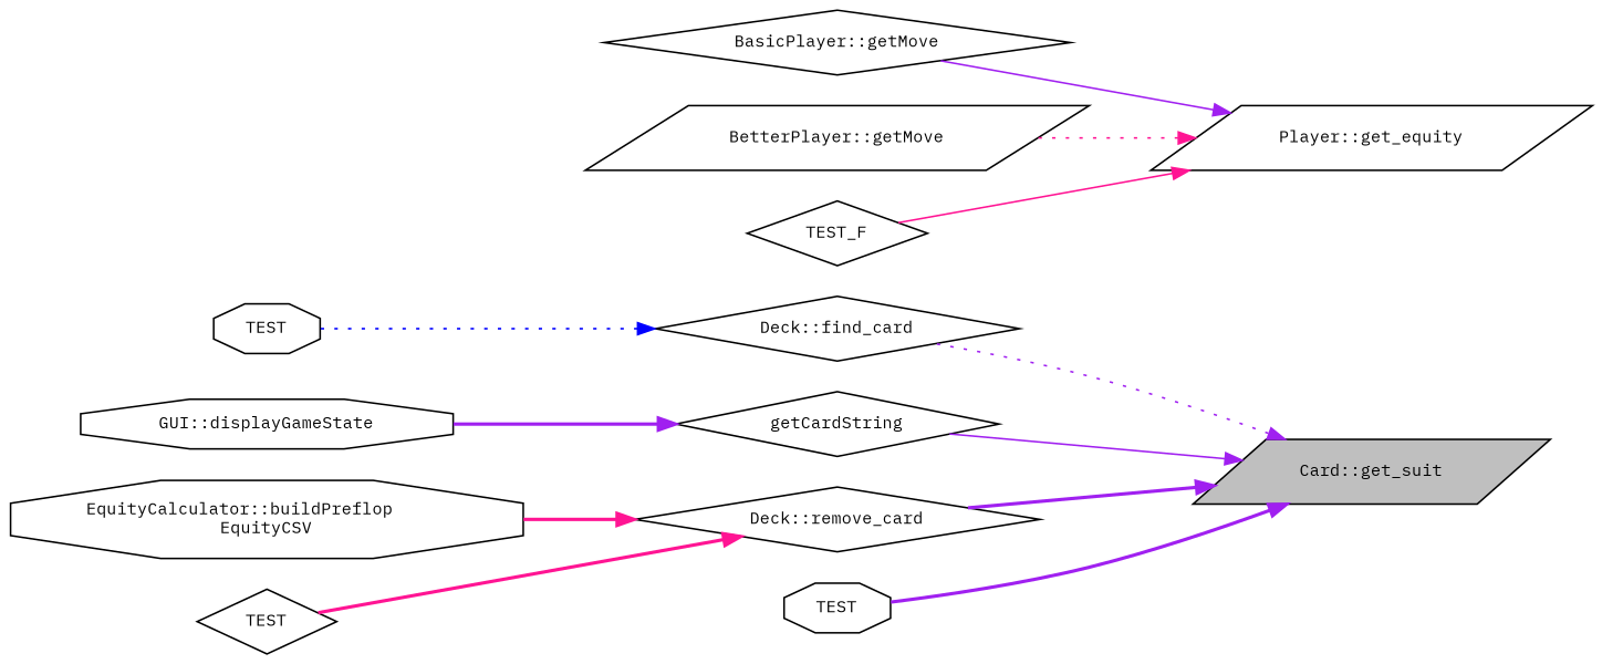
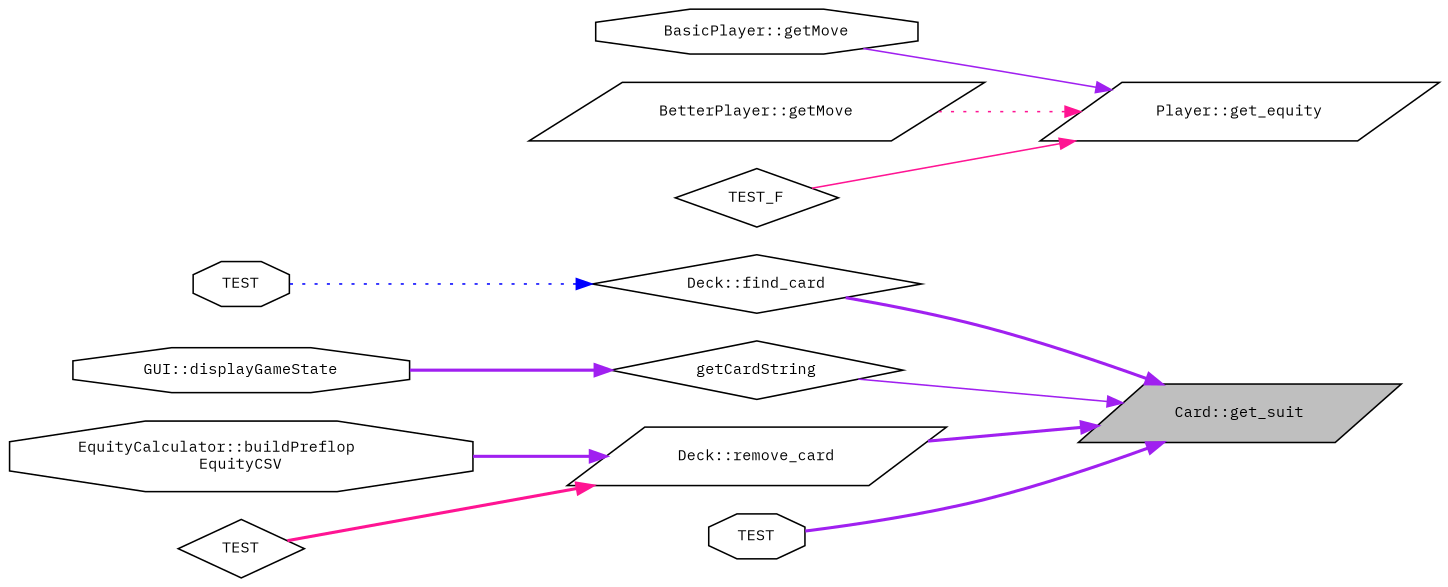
  digraph {
    fontname="IBM Plex Mono"
    rankdir=RL
    node [color=black fillcolor=white fontname="IBM Plex Mono" fontsize=10 shape=octagon style=filled]
    edge [color=purple dir=back fontname="IBM Plex Mono" fontsize=10 labelfontname=Helvetica labelfontsize=10 style=bold]
    n1 [fillcolor=grey75 fontcolor=black height=0.2 label="Card::get_suit" shape=parallelogram width=0.4]
    n2 [height=0.2 label="Deck::find_card" shape=diamond width=0.4]
    n3 [height=0.2 label=getCardString shape=diamond width=0.4]
-   n4 [height=0.2 label="Deck::remove_card" shape=diamond width=0.4]
+   n4 [height=0.2 label="Deck::remove_card" shape=parallelogram width=0.4]
    n5 [height=0.2 label=TEST width=0.4]
    n6 [height=0.2 label=TEST width=0.4]
    n7 [height=0.2 label="GUI::displayGameState" width=0.4]
    n8 [height=0.2 label="EquityCalculator::buildPreflop\lEquityCSV" width=0.4]
    n9 [height=0.2 label=TEST shape=diamond width=0.4]
    n10 [height=0.2 label="Player::get_equity" shape=parallelogram width=0.4]
-   n11 [height=0.2 label="BasicPlayer::getMove" shape=diamond width=0.4]
+   n11 [height=0.2 label="BasicPlayer::getMove" width=0.4]
    n12 [height=0.2 label="BetterPlayer::getMove" shape=parallelogram width=0.4]
    n13 [height=0.2 label=TEST_F shape=diamond width=0.4]
-   n1 -> n2 [style=dotted]
+   n1 -> n2
    n1 -> n3 [style=solid]
    n1 -> n4
    n1 -> n5
    n2 -> n6 [color=blue style=dotted]
    n3 -> n7
-   n4 -> n8 [color=deeppink]
+   n4 -> n8
    n4 -> n9 [color=deeppink]
    n10 -> n11 [style=solid]
    n10 -> n12 [color=deeppink style=dotted]
    n10 -> n13 [color=deeppink style=solid]
  }
